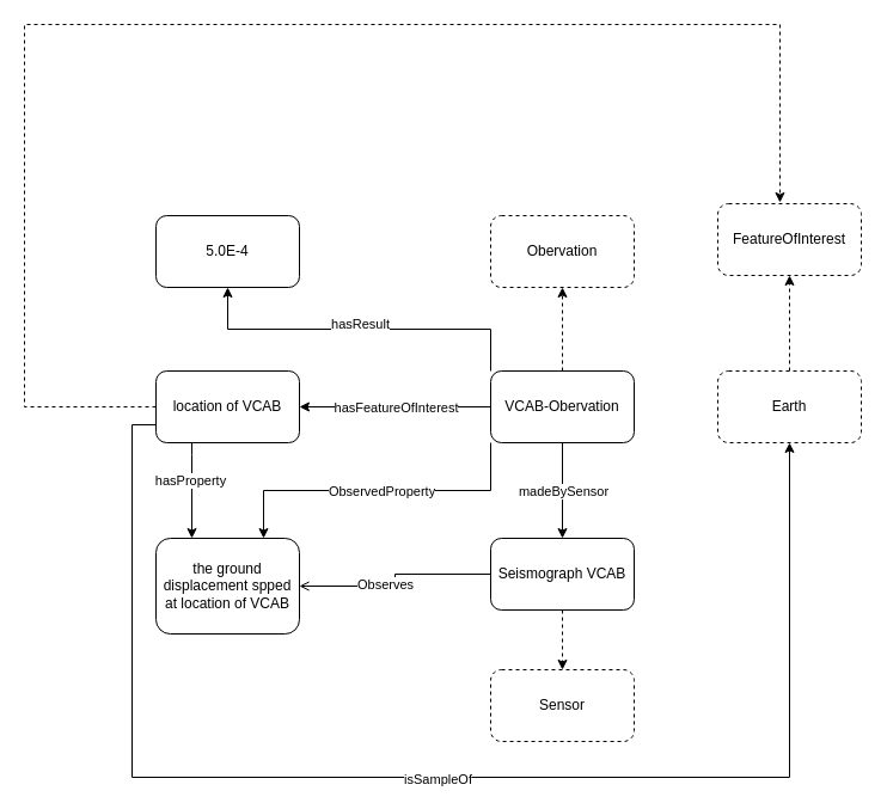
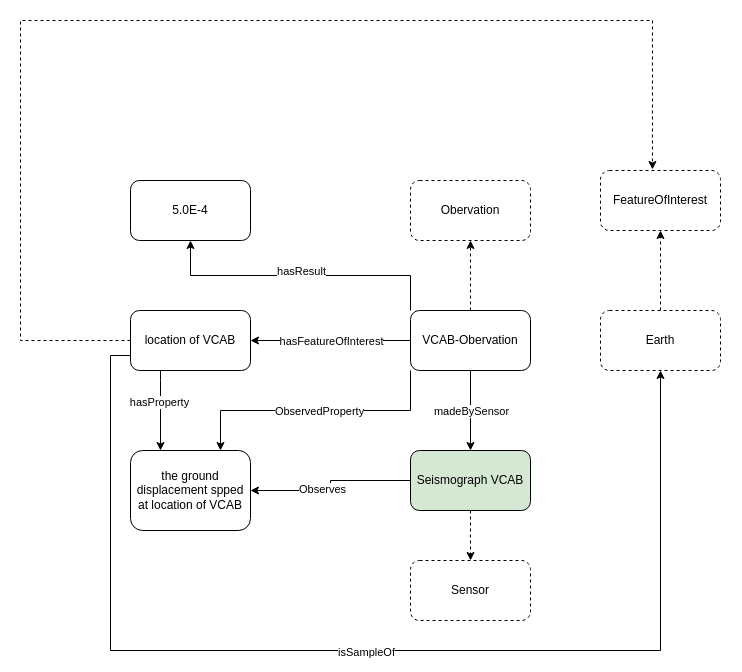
  <mxCell id="0" />
  <mxCell id="1" parent="0" />
  <mxCell id="2" style="edgeStyle=orthogonalEdgeStyle;rounded=0;orthogonalLoop=1;jettySize=auto;html=1;dashed=1;" parent="1" source="11" target="12" edge="1"><mxGeometry relative="1" as="geometry" /></mxCell>
  <mxCell id="3" style="edgeStyle=orthogonalEdgeStyle;rounded=0;orthogonalLoop=1;jettySize=auto;html=1;entryX=1;entryY=0.5;entryDx=0;entryDy=0;" parent="1" source="11" target="20" edge="1"><mxGeometry relative="1" as="geometry"><Array as="points"><mxPoint x="330" y="340" /><mxPoint x="330" y="340" /></Array></mxGeometry></mxCell>
  <mxCell id="4" value="hasFeatureOfInterest" style="edgeLabel;html=1;align=center;verticalAlign=middle;resizable=0;points=[];" parent="3" vertex="1" connectable="0"><mxGeometry x="-0.263" y="2" relative="1" as="geometry"><mxPoint x="-21" y="-2" as="offset" /></mxGeometry></mxCell>
  <mxCell id="5" style="edgeStyle=orthogonalEdgeStyle;rounded=0;orthogonalLoop=1;jettySize=auto;html=1;exitX=0;exitY=0;exitDx=0;exitDy=0;entryX=0.5;entryY=1;entryDx=0;entryDy=0;" parent="1" source="11" target="26" edge="1"><mxGeometry relative="1" as="geometry" /></mxCell>
  <mxCell id="6" value="hasResult" style="edgeLabel;html=1;align=center;verticalAlign=middle;resizable=0;points=[];" parent="5" vertex="1" connectable="0"><mxGeometry x="-0.393" y="3" relative="1" as="geometry"><mxPoint x="-57" y="-8" as="offset" /></mxGeometry></mxCell>
  <mxCell id="7" style="edgeStyle=orthogonalEdgeStyle;rounded=0;orthogonalLoop=1;jettySize=auto;html=1;entryX=0.5;entryY=0;entryDx=0;entryDy=0;" parent="1" source="11" target="24" edge="1"><mxGeometry relative="1" as="geometry" /></mxCell>
  <mxCell id="8" value="madeBySensor" style="edgeLabel;html=1;align=center;verticalAlign=middle;resizable=0;points=[];" parent="7" vertex="1" connectable="0"><mxGeometry x="0.233" y="3" relative="1" as="geometry"><mxPoint x="-3" y="-9" as="offset" /></mxGeometry></mxCell>
  <mxCell id="9" style="edgeStyle=orthogonalEdgeStyle;rounded=0;orthogonalLoop=1;jettySize=auto;html=1;exitX=0;exitY=1;exitDx=0;exitDy=0;entryX=0.75;entryY=0;entryDx=0;entryDy=0;" parent="1" source="11" target="25" edge="1"><mxGeometry relative="1" as="geometry" /></mxCell>
  <mxCell id="10" value="ObservedProperty" style="edgeLabel;html=1;align=center;verticalAlign=middle;resizable=0;points=[];" parent="9" vertex="1" connectable="0"><mxGeometry x="-0.241" y="2" relative="1" as="geometry"><mxPoint x="-30" y="-2" as="offset" /></mxGeometry></mxCell>
  <mxCell id="11" value="VCAB-Obervation" style="rounded=1;whiteSpace=wrap;html=1;" parent="1" vertex="1"><mxGeometry x="410" y="310" width="120" height="60" as="geometry" /></mxCell>
  <mxCell id="12" value="Obervation" style="rounded=1;whiteSpace=wrap;html=1;dashed=1;" parent="1" vertex="1"><mxGeometry x="410" y="180" width="120" height="60" as="geometry" /></mxCell>
  <mxCell id="13" value="" style="edgeStyle=orthogonalEdgeStyle;rounded=0;orthogonalLoop=1;jettySize=auto;html=1;dashed=1;" parent="1" source="14" target="27" edge="1"><mxGeometry relative="1" as="geometry" /></mxCell>
  <mxCell id="14" value="Earth" style="rounded=1;whiteSpace=wrap;html=1;dashed=1;" parent="1" vertex="1"><mxGeometry x="600" y="310" width="120" height="60" as="geometry" /></mxCell>
  <mxCell id="15" style="edgeStyle=orthogonalEdgeStyle;rounded=0;orthogonalLoop=1;jettySize=auto;html=1;entryX=0.433;entryY=-0.017;entryDx=0;entryDy=0;entryPerimeter=0;dashed=1;" parent="1" source="20" target="27" edge="1"><mxGeometry relative="1" as="geometry"><Array as="points"><mxPoint x="20" y="340" /><mxPoint x="20" y="20" /><mxPoint x="652" y="20" /></Array></mxGeometry></mxCell>
  <mxCell id="16" style="edgeStyle=orthogonalEdgeStyle;rounded=0;orthogonalLoop=1;jettySize=auto;html=1;exitX=0.25;exitY=1;exitDx=0;exitDy=0;entryX=0.25;entryY=0;entryDx=0;entryDy=0;" parent="1" source="20" target="25" edge="1"><mxGeometry relative="1" as="geometry"><Array as="points"><mxPoint x="160" y="380" /><mxPoint x="160" y="380" /></Array></mxGeometry></mxCell>
  <mxCell id="17" value="hasProperty" style="edgeLabel;html=1;align=center;verticalAlign=middle;resizable=0;points=[];" parent="16" vertex="1" connectable="0"><mxGeometry x="-0.215" y="-2" relative="1" as="geometry"><mxPoint as="offset" /></mxGeometry></mxCell>
  <mxCell id="18" style="edgeStyle=orthogonalEdgeStyle;rounded=0;orthogonalLoop=1;jettySize=auto;html=1;exitX=0;exitY=0.75;exitDx=0;exitDy=0;entryX=0.5;entryY=1;entryDx=0;entryDy=0;" parent="1" source="20" target="14" edge="1"><mxGeometry relative="1" as="geometry"><Array as="points"><mxPoint x="110" y="355" /><mxPoint x="110" y="650" /><mxPoint x="660" y="650" /></Array></mxGeometry></mxCell>
  <mxCell id="19" value="isSampleOf" style="edgeLabel;html=1;align=center;verticalAlign=middle;resizable=0;points=[];" parent="18" vertex="1" connectable="0"><mxGeometry x="-0.005" y="-1" relative="1" as="geometry"><mxPoint as="offset" /></mxGeometry></mxCell>
  <mxCell id="20" value="location of VCAB" style="rounded=1;whiteSpace=wrap;html=1;" parent="1" vertex="1"><mxGeometry x="130" y="310" width="120" height="60" as="geometry" /></mxCell>
  <mxCell id="21" value="" style="edgeStyle=orthogonalEdgeStyle;rounded=0;orthogonalLoop=1;jettySize=auto;html=1;dashed=1;" parent="1" source="24" target="28" edge="1"><mxGeometry relative="1" as="geometry" /></mxCell>
- <mxCell id="22" style="edgeStyle=orthogonalEdgeStyle;rounded=0;orthogonalLoop=1;jettySize=auto;html=1;entryX=1;entryY=0.5;entryDx=0;entryDy=0;endArrow=open;" parent="1" source="24" target="25" edge="1"><mxGeometry relative="1" as="geometry" /></mxCell>
+ <mxCell id="22" style="edgeStyle=orthogonalEdgeStyle;rounded=0;orthogonalLoop=1;jettySize=auto;html=1;entryX=1;entryY=0.5;entryDx=0;entryDy=0;" parent="1" source="24" target="25" edge="1"><mxGeometry relative="1" as="geometry" /></mxCell>
  <mxCell id="23" value="Observes" style="edgeLabel;html=1;align=center;verticalAlign=middle;resizable=0;points=[];" parent="22" vertex="1" connectable="0"><mxGeometry x="0.163" y="-2" relative="1" as="geometry"><mxPoint as="offset" /></mxGeometry></mxCell>
- <mxCell id="24" value="Seismograph VCAB" style="rounded=1;whiteSpace=wrap;html=1;" parent="1" vertex="1"><mxGeometry x="410" y="450" width="120" height="60" as="geometry" /></mxCell>
+ <mxCell id="24" value="Seismograph VCAB" style="rounded=1;whiteSpace=wrap;html=1;fillColor=#d5e8d4;" parent="1" vertex="1"><mxGeometry x="410" y="450" width="120" height="60" as="geometry" /></mxCell>
  <mxCell id="25" value="the ground displacement spped at location of VCAB" style="rounded=1;whiteSpace=wrap;html=1;" parent="1" vertex="1"><mxGeometry x="130" y="450" width="120" height="80" as="geometry" /></mxCell>
  <mxCell id="26" value="5.0E-4" style="rounded=1;whiteSpace=wrap;html=1;" parent="1" vertex="1"><mxGeometry x="130" y="180" width="120" height="60" as="geometry" /></mxCell>
  <mxCell id="27" value="FeatureOfInterest" style="whiteSpace=wrap;html=1;rounded=1;dashed=1;" parent="1" vertex="1"><mxGeometry x="600" y="170" width="120" height="60" as="geometry" /></mxCell>
  <mxCell id="28" value="Sensor" style="whiteSpace=wrap;html=1;rounded=1;dashed=1;" parent="1" vertex="1"><mxGeometry x="410" y="560" width="120" height="60" as="geometry" /></mxCell>
